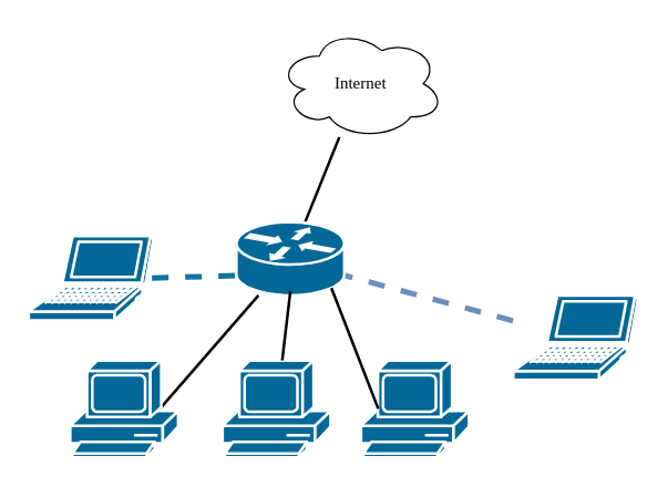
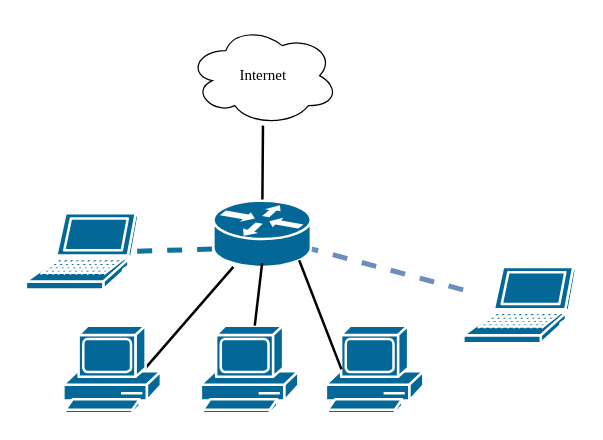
  <mxCell id="0" />
  <mxCell id="1" parent="0" />
  <mxCell id="2" style="edgeStyle=none;html=1;labelBackgroundColor=none;startFill=0;endArrow=none;endFill=0;strokeWidth=4;fontFamily=Verdana;fontSize=12;exitX=0.295;exitY=0.719;exitDx=0;exitDy=0;exitPerimeter=0;entryX=0.95;entryY=0.5;entryDx=0;entryDy=0;entryPerimeter=0;fillColor=#b1ddf0;strokeColor=#10739e;dashed=1;" parent="1" source="7" target="9" edge="1"><mxGeometry relative="1" as="geometry"><mxPoint x="390" y="323.485" as="sourcePoint" /></mxGeometry></mxCell>
  <mxCell id="3" style="edgeStyle=none;html=1;labelBackgroundColor=none;startFill=0;endArrow=none;endFill=0;strokeWidth=4;fontFamily=Verdana;fontSize=12;exitX=0.631;exitY=0.581;exitDx=0;exitDy=0;exitPerimeter=0;strokeColor=#6c8ebf;curved=1;fillColor=#dae8fc;dashed=1;" parent="1" source="7" target="10" edge="1"><mxGeometry relative="1" as="geometry"><mxPoint x="430" y="327.75" as="sourcePoint" /><Array as="points" /></mxGeometry></mxCell>
  <mxCell id="4" style="edgeStyle=none;html=1;labelBackgroundColor=none;startFill=0;endArrow=none;endFill=0;strokeWidth=2;fontFamily=Verdana;fontSize=12;exitX=0.83;exitY=0.5;exitDx=0;exitDy=0;exitPerimeter=0;" parent="1" source="8" target="7" edge="1"><mxGeometry relative="1" as="geometry"><mxPoint x="390" y="300.413" as="sourcePoint" /></mxGeometry></mxCell>
- <mxCell id="5" value="Internet" style="ellipse;shape=cloud;whiteSpace=wrap;html=1;rounded=0;shadow=0;comic=0;strokeWidth=1;fontFamily=Verdana;fontSize=12;" parent="1" vertex="1"><mxGeometry x="200" y="20" width="120" height="80" as="geometry" /></mxCell>
+ <mxCell id="5" value="Internet" style="ellipse;shape=cloud;whiteSpace=wrap;html=1;rounded=0;shadow=0;comic=0;strokeWidth=1;fontFamily=Verdana;fontSize=12;" parent="1" vertex="1"><mxGeometry x="150" y="20" width="120" height="80" as="geometry" /></mxCell>
  <mxCell id="6" style="edgeStyle=none;html=1;labelBackgroundColor=none;startFill=0;endArrow=none;endFill=0;strokeWidth=2;fontFamily=Verdana;fontSize=12;" parent="1" source="7" target="5" edge="1"><mxGeometry relative="1" as="geometry" /></mxCell>
  <mxCell id="7" value="" style="shape=mxgraph.cisco.routers.router;html=1;dashed=0;fillColor=#036897;strokeColor=#ffffff;strokeWidth=2;verticalLabelPosition=bottom;verticalAlign=top;rounded=0;shadow=0;comic=0;fontFamily=Verdana;fontSize=12;" parent="1" vertex="1"><mxGeometry x="170" y="160" width="78" height="53" as="geometry" /></mxCell>
  <mxCell id="8" value="" style="shape=mxgraph.cisco.computers_and_peripherals.pc;sketch=0;html=1;pointerEvents=1;dashed=0;fillColor=#036897;strokeColor=#ffffff;strokeWidth=2;verticalLabelPosition=bottom;verticalAlign=top;align=center;outlineConnect=0;" vertex="1" parent="1"><mxGeometry x="50" y="260" width="78" height="70" as="geometry" /></mxCell>
  <mxCell id="9" value="" style="shape=mxgraph.cisco.computers_and_peripherals.laptop;sketch=0;html=1;pointerEvents=1;dashed=0;fillColor=#036897;strokeColor=#ffffff;strokeWidth=2;verticalLabelPosition=bottom;verticalAlign=top;align=center;outlineConnect=0;" vertex="1" parent="1"><mxGeometry x="20" y="170" width="90" height="61" as="geometry" /></mxCell>
  <mxCell id="10" value="" style="shape=mxgraph.cisco.computers_and_peripherals.laptop;sketch=0;html=1;pointerEvents=1;dashed=0;fillColor=#036897;strokeColor=#ffffff;strokeWidth=2;verticalLabelPosition=bottom;verticalAlign=top;align=center;outlineConnect=0;" vertex="1" parent="1"><mxGeometry x="370" y="213" width="90" height="61" as="geometry" /></mxCell>
  <mxCell id="11" value="" style="shape=mxgraph.cisco.computers_and_peripherals.pc;sketch=0;html=1;pointerEvents=1;dashed=0;fillColor=#036897;strokeColor=#ffffff;strokeWidth=2;verticalLabelPosition=bottom;verticalAlign=top;align=center;outlineConnect=0;" vertex="1" parent="1"><mxGeometry x="160" y="260" width="78" height="70" as="geometry" /></mxCell>
  <mxCell id="12" value="" style="shape=mxgraph.cisco.computers_and_peripherals.pc;sketch=0;html=1;pointerEvents=1;dashed=0;fillColor=#036897;strokeColor=#ffffff;strokeWidth=2;verticalLabelPosition=bottom;verticalAlign=top;align=center;outlineConnect=0;" vertex="1" parent="1"><mxGeometry x="260" y="260" width="78" height="70" as="geometry" /></mxCell>
  <mxCell id="13" style="edgeStyle=none;html=1;labelBackgroundColor=none;startFill=0;endArrow=none;endFill=0;strokeWidth=2;fontFamily=Verdana;fontSize=12;" edge="1" parent="1" source="11"><mxGeometry relative="1" as="geometry"><mxPoint x="124.74" y="305" as="sourcePoint" /><mxPoint x="209" y="210" as="targetPoint" /></mxGeometry></mxCell>
  <mxCell id="14" style="edgeStyle=none;html=1;labelBackgroundColor=none;startFill=0;endArrow=none;endFill=0;strokeWidth=2;fontFamily=Verdana;fontSize=12;exitX=0.16;exitY=0.5;exitDx=0;exitDy=0;exitPerimeter=0;entryX=0.88;entryY=0.9;entryDx=0;entryDy=0;entryPerimeter=0;" edge="1" parent="1" source="12" target="7"><mxGeometry relative="1" as="geometry"><mxPoint x="134.74" y="315" as="sourcePoint" /><mxPoint x="205.978" y="233" as="targetPoint" /></mxGeometry></mxCell>
